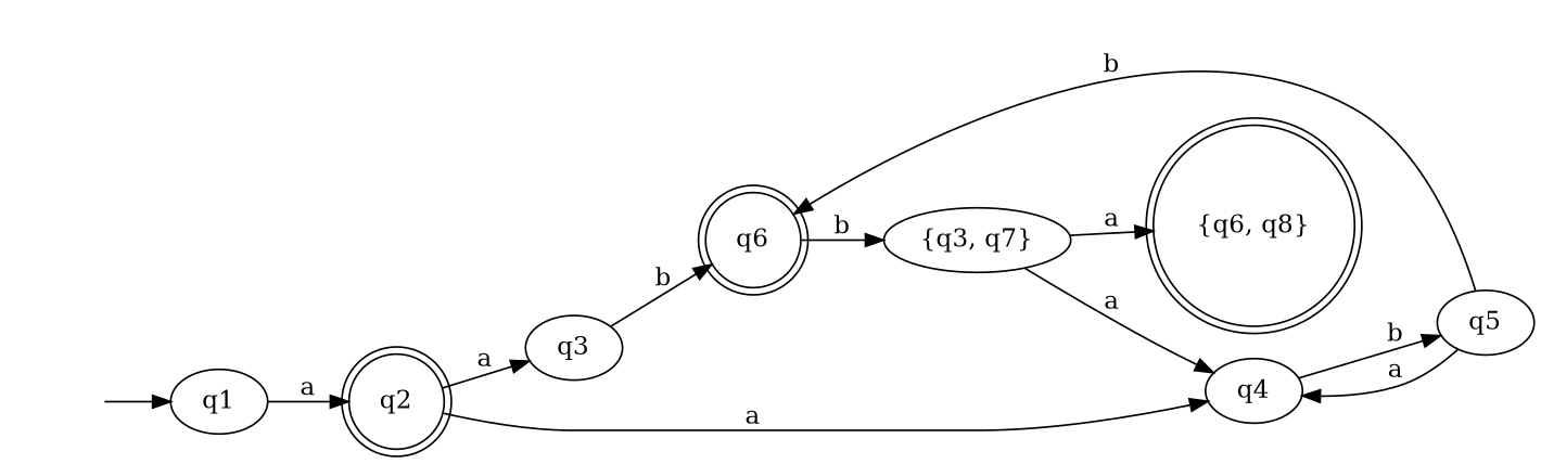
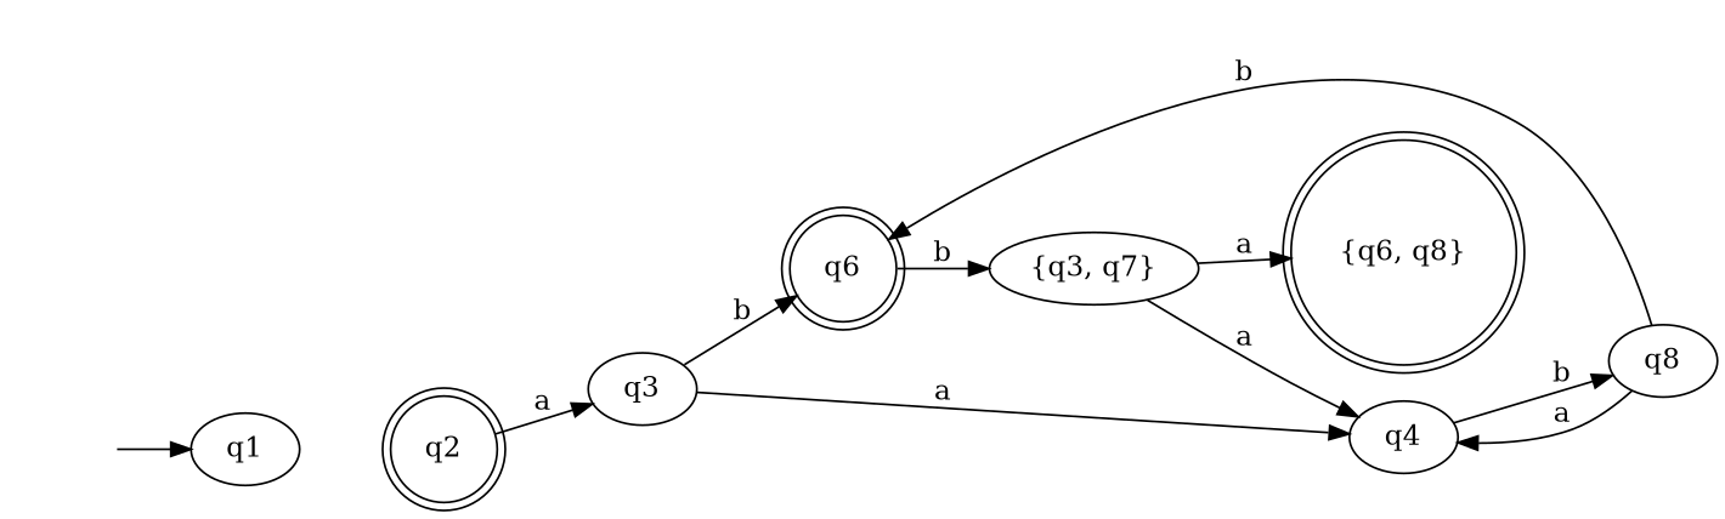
  digraph {
    rankdir=LR
    "" [shape=none]
    q1
    q2 [shape=doublecircle]
    q3
    q6 [shape=doublecircle]
    q4
    "{q3, q7}"
    "{q6, q8}" [shape=doublecircle]
-   q5
+   q5 [label=q8]
    "" -> q1
-   q1 -> q2 [label=a]
    q2 -> q3 [label=a]
    q3 -> q6 [label=b]
-   q2 -> q4 [label=a]
+   q3 -> q4 [label=a]
    q6 -> "{q3, q7}" [label=b]
    q4 -> q5 [label=b]
    "{q3, q7}" -> q4 [label=a]
    "{q3, q7}" -> "{q6, q8}" [label=a]
    q5 -> q6 [label=b]
    q5 -> q4 [label=a]
  }
